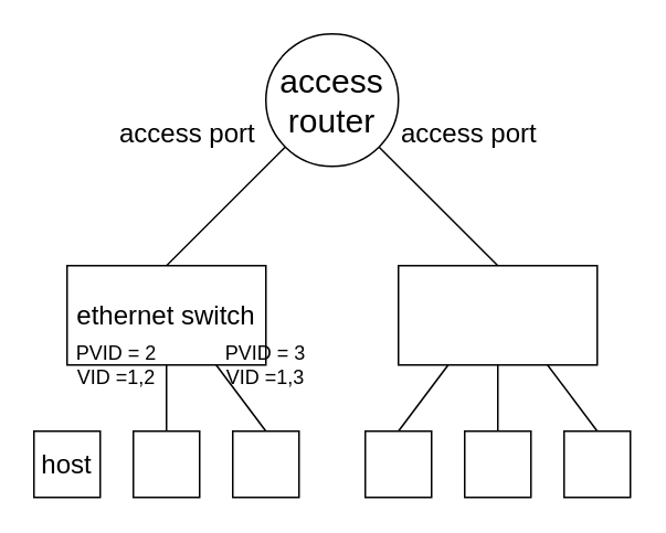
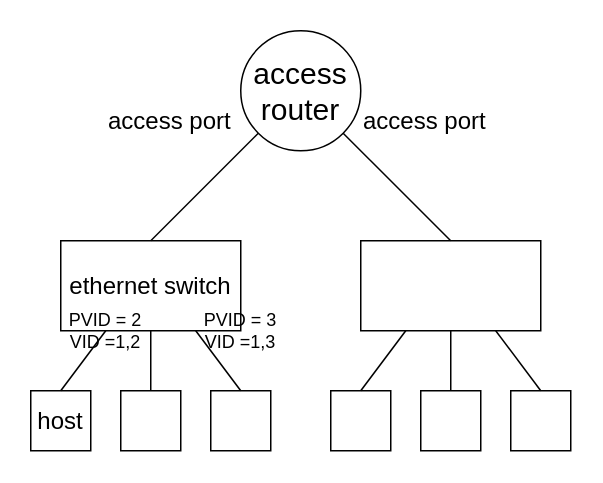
  <mxCell id="0" />
  <mxCell id="1" parent="0" />
  <mxCell id="2" value="&lt;font style=&quot;font-size: 20px&quot;&gt;access router&lt;/font&gt;" style="ellipse;whiteSpace=wrap;html=1;aspect=fixed;" vertex="1" parent="1"><mxGeometry x="160" y="20" width="80" height="80" as="geometry" /></mxCell>
  <mxCell id="3" value="&lt;font style=&quot;font-size: 16px&quot;&gt;ethernet switch&lt;/font&gt;" style="rounded=0;whiteSpace=wrap;html=1;" vertex="1" parent="1"><mxGeometry x="40" y="160" width="120" height="60" as="geometry" /></mxCell>
  <mxCell id="4" value="" style="rounded=0;whiteSpace=wrap;html=1;" vertex="1" parent="1"><mxGeometry x="240" y="160" width="120" height="60" as="geometry" /></mxCell>
  <mxCell id="5" value="&lt;font style=&quot;font-size: 16px&quot;&gt;host&lt;/font&gt;" style="whiteSpace=wrap;html=1;aspect=fixed;" vertex="1" parent="1"><mxGeometry x="20" y="260" width="40" height="40" as="geometry" /></mxCell>
  <mxCell id="6" value="" style="whiteSpace=wrap;html=1;aspect=fixed;" vertex="1" parent="1"><mxGeometry x="80" y="260" width="40" height="40" as="geometry" /></mxCell>
  <mxCell id="7" value="" style="whiteSpace=wrap;html=1;aspect=fixed;" vertex="1" parent="1"><mxGeometry x="140" y="260" width="40" height="40" as="geometry" /></mxCell>
  <mxCell id="8" value="" style="whiteSpace=wrap;html=1;aspect=fixed;" vertex="1" parent="1"><mxGeometry x="220" y="260" width="40" height="40" as="geometry" /></mxCell>
  <mxCell id="9" value="" style="whiteSpace=wrap;html=1;aspect=fixed;" vertex="1" parent="1"><mxGeometry x="280" y="260" width="40" height="40" as="geometry" /></mxCell>
  <mxCell id="10" value="" style="whiteSpace=wrap;html=1;aspect=fixed;" vertex="1" parent="1"><mxGeometry x="340" y="260" width="40" height="40" as="geometry" /></mxCell>
  <mxCell id="11" value="" style="endArrow=none;html=1;exitX=0.5;exitY=0;exitDx=0;exitDy=0;entryX=0;entryY=1;entryDx=0;entryDy=0;" edge="1" parent="1" source="3" target="2"><mxGeometry width="50" height="50" relative="1" as="geometry"><mxPoint x="180" y="230" as="sourcePoint" /><mxPoint x="230" y="180" as="targetPoint" /></mxGeometry></mxCell>
  <mxCell id="12" value="" style="endArrow=none;html=1;exitX=0.5;exitY=0;exitDx=0;exitDy=0;entryX=1;entryY=1;entryDx=0;entryDy=0;" edge="1" parent="1" source="4" target="2"><mxGeometry width="50" height="50" relative="1" as="geometry"><mxPoint x="110" y="170" as="sourcePoint" /><mxPoint x="181.716" y="98.284" as="targetPoint" /></mxGeometry></mxCell>
+ <mxCell id="13" value="" style="endArrow=none;html=1;exitX=0.5;exitY=0;exitDx=0;exitDy=0;entryX=0.25;entryY=1;entryDx=0;entryDy=0;" edge="1" parent="1" source="5" target="3"><mxGeometry width="50" height="50" relative="1" as="geometry"><mxPoint x="110" y="170" as="sourcePoint" /><mxPoint x="181.716" y="98.284" as="targetPoint" /></mxGeometry></mxCell>
  <mxCell id="14" value="" style="endArrow=none;html=1;exitX=0.5;exitY=0;exitDx=0;exitDy=0;entryX=0.5;entryY=1;entryDx=0;entryDy=0;" edge="1" parent="1" source="6" target="3"><mxGeometry width="50" height="50" relative="1" as="geometry"><mxPoint x="50" y="270" as="sourcePoint" /><mxPoint x="80" y="230" as="targetPoint" /></mxGeometry></mxCell>
  <mxCell id="15" value="" style="endArrow=none;html=1;exitX=0.5;exitY=0;exitDx=0;exitDy=0;entryX=0.75;entryY=1;entryDx=0;entryDy=0;" edge="1" parent="1" source="7" target="3"><mxGeometry width="50" height="50" relative="1" as="geometry"><mxPoint x="60" y="280" as="sourcePoint" /><mxPoint x="90" y="240" as="targetPoint" /></mxGeometry></mxCell>
  <mxCell id="16" value="" style="endArrow=none;html=1;exitX=0.5;exitY=0;exitDx=0;exitDy=0;entryX=0.25;entryY=1;entryDx=0;entryDy=0;" edge="1" parent="1" source="8" target="4"><mxGeometry width="50" height="50" relative="1" as="geometry"><mxPoint x="50" y="270" as="sourcePoint" /><mxPoint x="80" y="230" as="targetPoint" /></mxGeometry></mxCell>
  <mxCell id="17" value="" style="endArrow=none;html=1;exitX=0.5;exitY=0;exitDx=0;exitDy=0;entryX=0.5;entryY=1;entryDx=0;entryDy=0;" edge="1" parent="1" source="9" target="4"><mxGeometry width="50" height="50" relative="1" as="geometry"><mxPoint x="110" y="270" as="sourcePoint" /><mxPoint x="110" y="230" as="targetPoint" /></mxGeometry></mxCell>
  <mxCell id="18" value="" style="endArrow=none;html=1;exitX=0.5;exitY=0;exitDx=0;exitDy=0;entryX=0.75;entryY=1;entryDx=0;entryDy=0;" edge="1" parent="1" source="10" target="4"><mxGeometry width="50" height="50" relative="1" as="geometry"><mxPoint x="170" y="270" as="sourcePoint" /><mxPoint x="140" y="230" as="targetPoint" /></mxGeometry></mxCell>
  <mxCell id="19" value="&lt;div style=&quot;font-size: 16px&quot; align=&quot;left&quot;&gt;&lt;font style=&quot;font-size: 16px&quot;&gt;&lt;font style=&quot;font-size: 16px&quot;&gt;access port&lt;/font&gt;&lt;/font&gt;&lt;br&gt;&lt;/div&gt;" style="text;html=1;strokeColor=none;fillColor=none;align=left;verticalAlign=middle;whiteSpace=wrap;rounded=0;" vertex="1" parent="1"><mxGeometry x="70" y="70" width="90" height="20" as="geometry" /></mxCell>
  <mxCell id="20" value="&lt;div style=&quot;font-size: 16px&quot; align=&quot;left&quot;&gt;&lt;font style=&quot;font-size: 16px&quot;&gt;&lt;font style=&quot;font-size: 16px&quot;&gt;access port&lt;/font&gt;&lt;/font&gt;&lt;br&gt;&lt;/div&gt;" style="text;html=1;strokeColor=none;fillColor=none;align=left;verticalAlign=middle;whiteSpace=wrap;rounded=0;rotation=0;" vertex="1" parent="1"><mxGeometry x="240" y="70" width="90" height="20" as="geometry" /></mxCell>
  <mxCell id="21" value="PVID = 2&lt;br&gt;VID =1,2" style="text;html=1;strokeColor=none;fillColor=none;align=center;verticalAlign=middle;whiteSpace=wrap;rounded=0;" vertex="1" parent="1"><mxGeometry x="30" y="200" width="80" height="40" as="geometry" /></mxCell>
  <mxCell id="22" value="PVID = 3&lt;br&gt;VID =1,3" style="text;html=1;strokeColor=none;fillColor=none;align=center;verticalAlign=middle;whiteSpace=wrap;rounded=0;" vertex="1" parent="1"><mxGeometry x="120" y="200" width="80" height="40" as="geometry" /></mxCell>
